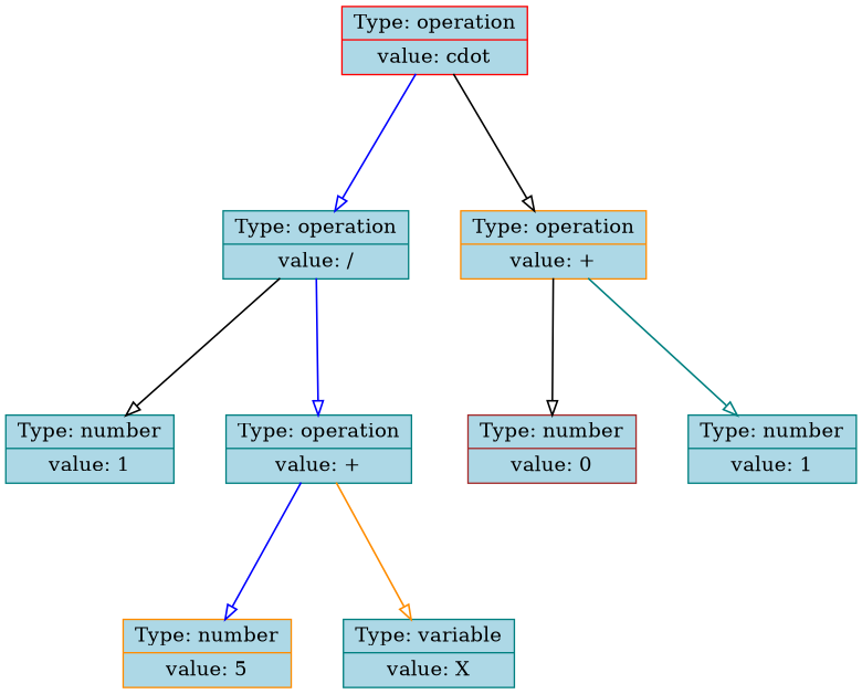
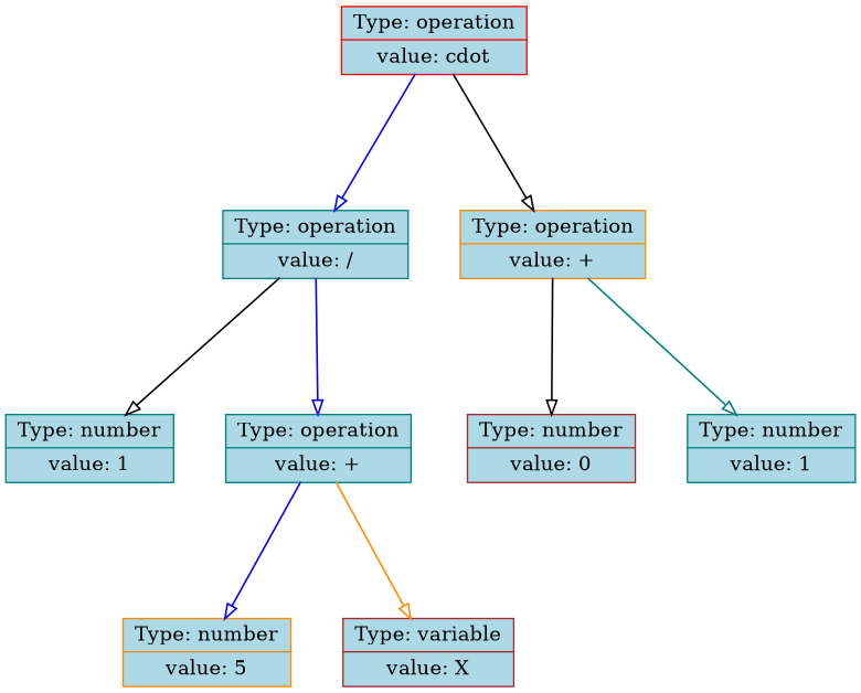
  digraph {
    color=green
    fillcolor=lightgreen
    fontname="Comic Sans MS"
    fontsize=20
    nodesep=0.5
    penwidth=2
    rankdir=TB
    ranksep=1.3
    style="rounded, filled"
    node [color=teal fillcolor=lightblue shape=record style=filled]
    edge [arrowhead=onormal arrowsize=1 color=blue penwidth=1.2]
    n1 [color=red label=" {Type: operation | value: \cdot}" width=0.2]
    n2 [label=" {Type: operation | value: /}" width=0.2]
    n3 [color=darkorange label=" {Type: operation | value: +}" width=0.2]
    n4 [label=" {Type: number | value: 1}" width=0.2]
    n5 [label=" {Type: operation | value: +}" width=0.2]
    n6 [color=darkorange label=" {Type: number | value: 5}" width=0.2]
-   n7 [label=" {Type: variable | value: X}" width=0.2]
+   n7 [color=brown label=" {Type: variable | value: X}" width=0.2]
    n8 [color=brown label=" {Type: number | value: 0}" width=0.2]
    n9 [label=" {Type: number | value: 1}" width=0.2]
    n1 -> n2
    n1 -> n3 [color=black]
    n2 -> n4 [color=black]
    n2 -> n5
    n3 -> n8 [color=black]
    n3 -> n9 [color=teal]
    n5 -> n6
    n5 -> n7 [color=darkorange]
  }
